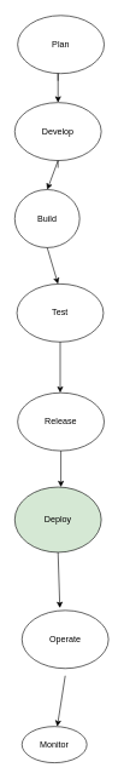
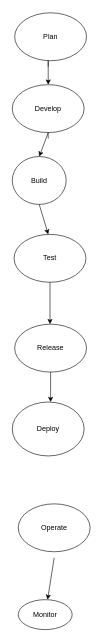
  <mxCell id="0" />
  <mxCell id="1" parent="0" />
  <mxCell id="2" value="Plan" style="ellipse;whiteSpace=wrap;html=1;" vertex="1" parent="1"><mxGeometry x="24" y="20" width="120" height="80" as="geometry" /></mxCell>
  <mxCell id="3" value="Develop" style="ellipse;whiteSpace=wrap;html=1;" vertex="1" parent="1"><mxGeometry x="20" y="140" width="120" height="80" as="geometry" /></mxCell>
  <mxCell id="4" value="Build" style="ellipse;whiteSpace=wrap;html=1;" vertex="1" parent="1"><mxGeometry x="20" y="260" width="90" height="80" as="geometry" /></mxCell>
  <mxCell id="5" value="Test" style="ellipse;whiteSpace=wrap;html=1;" vertex="1" parent="1"><mxGeometry x="23" y="390" width="120" height="80" as="geometry" /></mxCell>
  <mxCell id="6" value="Release" style="ellipse;whiteSpace=wrap;html=1;" vertex="1" parent="1"><mxGeometry x="24" y="540" width="120" height="80" as="geometry" /></mxCell>
- <mxCell id="7" value="Deploy" style="ellipse;whiteSpace=wrap;html=1;fillColor=#d5e8d4;" vertex="1" parent="1"><mxGeometry x="20" y="670" width="120" height="90" as="geometry" /></mxCell>
+ <mxCell id="7" value="Deploy" style="ellipse;whiteSpace=wrap;html=1;" vertex="1" parent="1"><mxGeometry x="20" y="670" width="120" height="90" as="geometry" /></mxCell>
  <mxCell id="8" value="Operate" style="ellipse;whiteSpace=wrap;html=1;" vertex="1" parent="1"><mxGeometry x="30" y="840" width="120" height="80" as="geometry" /></mxCell>
  <mxCell id="9" value="Monitor" style="ellipse;whiteSpace=wrap;html=1;" vertex="1" parent="1"><mxGeometry x="30" y="1000" width="90" height="50" as="geometry" /></mxCell>
  <mxCell id="10" value="" style="endArrow=classic;html=1;rounded=0;exitX=0.5;exitY=1;exitDx=0;exitDy=0;" edge="1" parent="1" source="5"><mxGeometry width="50" height="50" relative="1" as="geometry"><mxPoint x="10" y="460" as="sourcePoint" /><mxPoint x="83" y="540" as="targetPoint" /></mxGeometry></mxCell>
  <mxCell id="11" value="" style="endArrow=classic;html=1;rounded=0;entryX=0.5;entryY=0;entryDx=0;entryDy=0;" edge="1" parent="1" target="3"><mxGeometry width="50" height="50" relative="1" as="geometry"><mxPoint x="80" y="110" as="sourcePoint" /><mxPoint x="70" y="130" as="targetPoint" /><Array as="points"><mxPoint x="80" y="100" /></Array></mxGeometry></mxCell>
  <mxCell id="12" value="" style="endArrow=classic;html=1;rounded=0;entryX=0.5;entryY=0;entryDx=0;entryDy=0;" edge="1" parent="1" target="4"><mxGeometry width="50" height="50" relative="1" as="geometry"><mxPoint x="80" y="230" as="sourcePoint" /><mxPoint x="-50" y="250" as="targetPoint" /><Array as="points"><mxPoint x="80" y="220" /></Array></mxGeometry></mxCell>
  <mxCell id="13" value="" style="endArrow=classic;html=1;rounded=0;exitX=0.5;exitY=1;exitDx=0;exitDy=0;" edge="1" parent="1" source="4"><mxGeometry width="50" height="50" relative="1" as="geometry"><mxPoint x="10" y="350" as="sourcePoint" /><mxPoint x="80" y="390" as="targetPoint" /></mxGeometry></mxCell>
- <mxCell id="14" value="" style="endArrow=classic;html=1;rounded=0;exitX=0.5;exitY=1;exitDx=0;exitDy=0;entryX=0.438;entryY=-0.041;entryDx=0;entryDy=0;entryPerimeter=0;" edge="1" parent="1" source="7" target="8"><mxGeometry width="50" height="50" relative="1" as="geometry"><mxPoint x="80" y="770" as="sourcePoint" /><mxPoint x="80" y="830" as="targetPoint" /></mxGeometry></mxCell>
  <mxCell id="15" value="" style="endArrow=classic;html=1;rounded=0;exitX=0.5;exitY=1;exitDx=0;exitDy=0;" edge="1" parent="1" source="6"><mxGeometry width="50" height="50" relative="1" as="geometry"><mxPoint x="84" y="630" as="sourcePoint" /><mxPoint x="84" y="670" as="targetPoint" /></mxGeometry></mxCell>
  <mxCell id="16" value="" style="endArrow=classic;html=1;rounded=0;" edge="1" parent="1" target="9"><mxGeometry width="50" height="50" relative="1" as="geometry"><mxPoint x="90" y="930" as="sourcePoint" /><mxPoint x="-20" y="1080" as="targetPoint" /></mxGeometry></mxCell>
